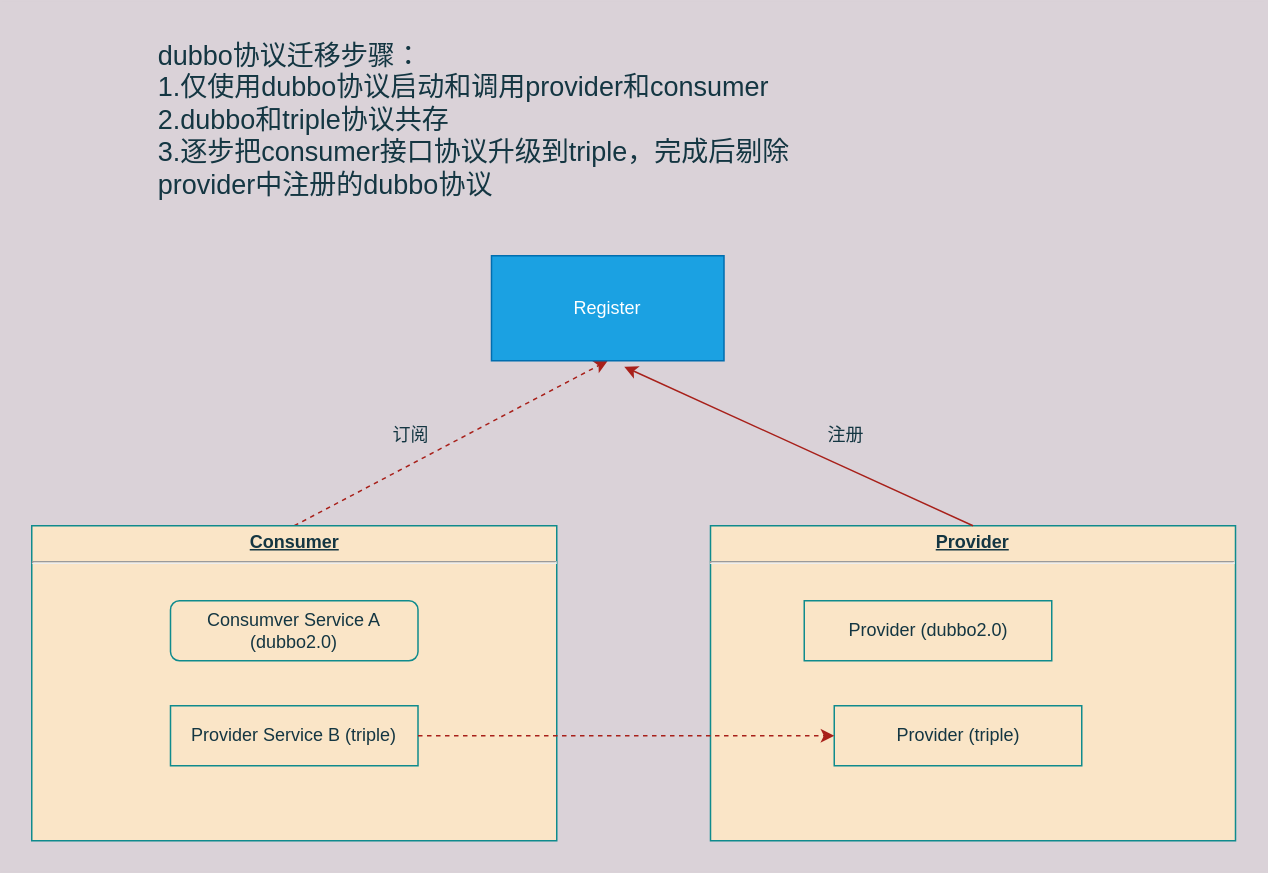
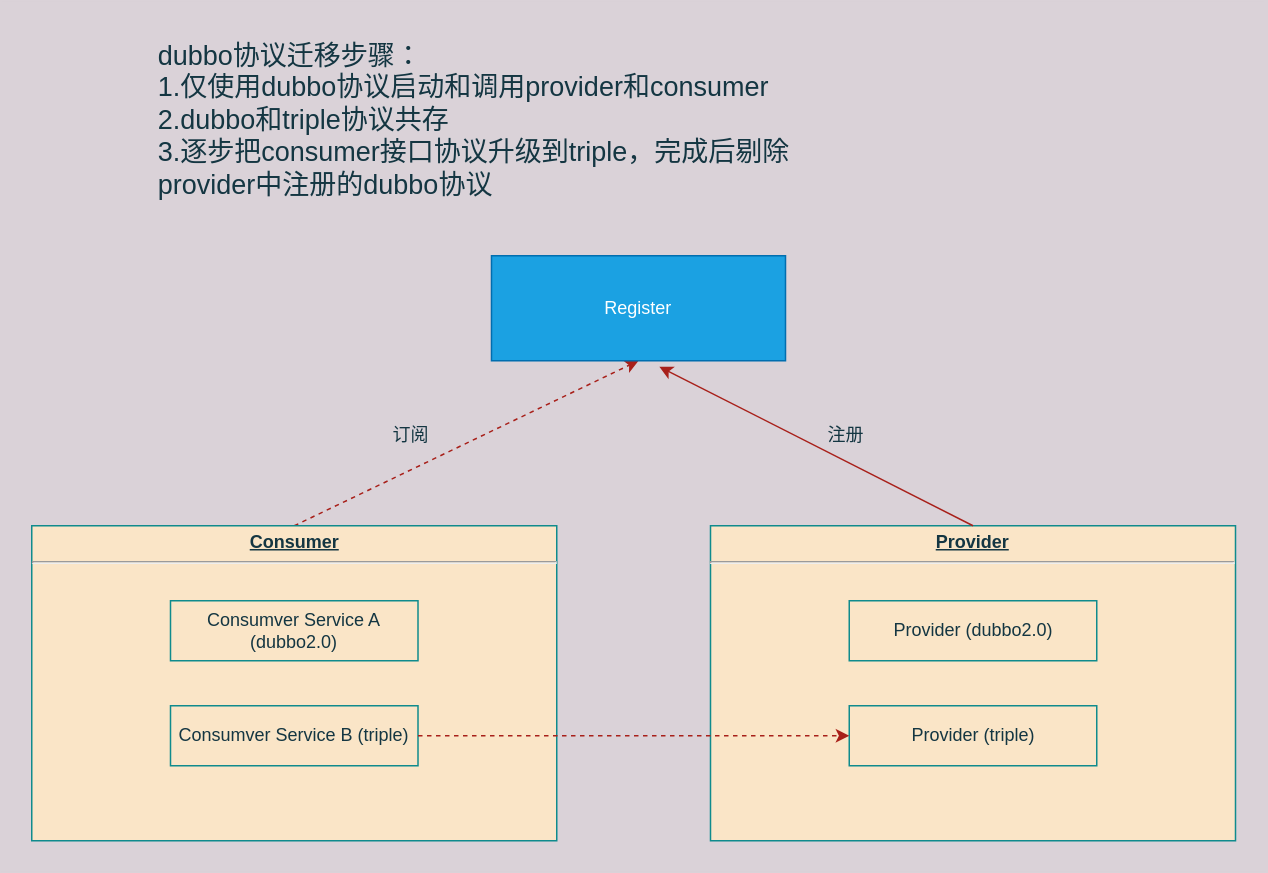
  <mxCell id="0" />
  <mxCell id="1" parent="0" />
  <mxCell id="2" value="&lt;font style=&quot;font-size: 18px&quot;&gt;dubbo协议迁移步骤：&lt;br&gt;1.仅使用dubbo协议启动和调用provider和consumer&lt;br&gt;2.dubbo和triple协议共存&lt;br&gt;3.逐步把consumer接口协议升级到triple，完成后剔除provider中注册的dubbo协议&lt;/font&gt;" style="text;html=1;strokeColor=none;fillColor=none;align=left;verticalAlign=middle;whiteSpace=wrap;rounded=0;fontColor=#143642;" vertex="1" parent="1"><mxGeometry x="103" y="20" width="480" height="120" as="geometry" /></mxCell>
  <mxCell id="3" style="rounded=1;sketch=0;orthogonalLoop=1;jettySize=auto;html=1;exitX=0.5;exitY=0;exitDx=0;exitDy=0;entryX=0.5;entryY=1;entryDx=0;entryDy=0;dashed=1;fontColor=#143642;strokeColor=#A8201A;fillColor=#FAE5C7;" edge="1" parent="1" source="4" target="10"><mxGeometry relative="1" as="geometry" /></mxCell>
  <mxCell id="4" value="&lt;p style=&quot;margin: 0px ; margin-top: 4px ; text-align: center ; text-decoration: underline&quot;&gt;&lt;b&gt;Consumer&lt;/b&gt;&lt;/p&gt;&lt;hr&gt;&lt;p style=&quot;margin: 0px ; margin-left: 8px&quot;&gt;&lt;br&gt;&lt;/p&gt;" style="verticalAlign=top;align=left;overflow=fill;fontSize=12;fontFamily=Helvetica;html=1;startSize=26;fillColor=#FAE5C7;strokeColor=#0F8B8D;fontColor=#143642;" vertex="1" parent="1"><mxGeometry x="20.5" y="350" width="350" height="210" as="geometry" /></mxCell>
- <mxCell id="5" value="Consumver Service A (dubbo2.0)" style="whiteSpace=wrap;html=1;startSize=26;fillColor=none;strokeColor=#0F8B8D;fontColor=#143642;rounded=1;" vertex="1" parent="1"><mxGeometry x="113" y="400" width="165" height="40" as="geometry" /></mxCell>
- <mxCell id="6" value="Provider Service B (triple)" style="rounded=0;whiteSpace=wrap;html=1;startSize=26;fillColor=none;strokeColor=#0F8B8D;fontColor=#143642;" vertex="1" parent="1"><mxGeometry x="113" y="470" width="165" height="40" as="geometry" /></mxCell>
+ <mxCell id="5" value="Consumver Service A (dubbo2.0)" style="rounded=0;whiteSpace=wrap;html=1;startSize=26;fillColor=none;strokeColor=#0F8B8D;fontColor=#143642;" vertex="1" parent="1"><mxGeometry x="113" y="400" width="165" height="40" as="geometry" /></mxCell>
+ <mxCell id="6" value="Consumver Service B (triple)" style="rounded=0;whiteSpace=wrap;html=1;startSize=26;fillColor=none;strokeColor=#0F8B8D;fontColor=#143642;" vertex="1" parent="1"><mxGeometry x="113" y="470" width="165" height="40" as="geometry" /></mxCell>
  <mxCell id="7" value="&lt;p style=&quot;margin: 0px ; margin-top: 4px ; text-align: center ; text-decoration: underline&quot;&gt;&lt;b&gt;Provider&lt;/b&gt;&lt;/p&gt;&lt;hr&gt;&lt;p style=&quot;margin: 0px ; margin-left: 8px&quot;&gt;&lt;br&gt;&lt;/p&gt;" style="verticalAlign=top;align=left;overflow=fill;fontSize=12;fontFamily=Helvetica;html=1;startSize=26;fillColor=#FAE5C7;strokeColor=#0F8B8D;fontColor=#143642;" vertex="1" parent="1"><mxGeometry x="473" y="350" width="350" height="210" as="geometry" /></mxCell>
- <mxCell id="8" value="Provider (dubbo2.0)" style="rounded=0;whiteSpace=wrap;html=1;startSize=26;fillColor=none;strokeColor=#0F8B8D;fontColor=#143642;" vertex="1" parent="1"><mxGeometry x="535.5" y="400" width="165" height="40" as="geometry" /></mxCell>
- <mxCell id="9" value="Provider (triple)" style="rounded=0;whiteSpace=wrap;html=1;startSize=26;fillColor=none;strokeColor=#0F8B8D;fontColor=#143642;" vertex="1" parent="1"><mxGeometry x="555.5" y="470" width="165" height="40" as="geometry" /></mxCell>
- <mxCell id="10" value="Register" style="rounded=0;whiteSpace=wrap;html=1;sketch=0;fontColor=#ffffff;strokeColor=#006EAF;fillColor=#1ba1e2;" vertex="1" parent="1"><mxGeometry x="327" y="170" width="155" height="70" as="geometry" /></mxCell>
+ <mxCell id="8" value="Provider (dubbo2.0)" style="rounded=0;whiteSpace=wrap;html=1;startSize=26;fillColor=none;strokeColor=#0F8B8D;fontColor=#143642;" vertex="1" parent="1"><mxGeometry x="565.5" y="400" width="165" height="40" as="geometry" /></mxCell>
+ <mxCell id="9" value="Provider (triple)" style="rounded=0;whiteSpace=wrap;html=1;startSize=26;fillColor=none;strokeColor=#0F8B8D;fontColor=#143642;" vertex="1" parent="1"><mxGeometry x="565.5" y="470" width="165" height="40" as="geometry" /></mxCell>
+ <mxCell id="10" value="Register" style="rounded=0;whiteSpace=wrap;html=1;sketch=0;fontColor=#ffffff;strokeColor=#006EAF;fillColor=#1ba1e2;" vertex="1" parent="1"><mxGeometry x="327" y="170" width="196" height="70" as="geometry" /></mxCell>
  <mxCell id="11" value="" style="endArrow=classic;html=1;fontColor=#143642;strokeColor=#A8201A;fillColor=#FAE5C7;exitX=0.5;exitY=0;exitDx=0;exitDy=0;entryX=0.571;entryY=1.057;entryDx=0;entryDy=0;entryPerimeter=0;dashed=0;" edge="1" parent="1" source="7" target="10"><mxGeometry width="50" height="50" relative="1" as="geometry"><mxPoint x="433" y="290" as="sourcePoint" /><mxPoint x="483" y="240" as="targetPoint" /></mxGeometry></mxCell>
  <mxCell id="12" value="注册" style="text;html=1;align=center;verticalAlign=middle;resizable=0;points=[];autosize=1;strokeColor=none;fillColor=none;fontColor=#143642;" vertex="1" parent="1"><mxGeometry x="543" y="280" width="40" height="20" as="geometry" /></mxCell>
  <mxCell id="13" value="订阅" style="text;html=1;align=center;verticalAlign=middle;resizable=0;points=[];autosize=1;strokeColor=none;fillColor=none;fontColor=#143642;" vertex="1" parent="1"><mxGeometry x="253" y="280" width="40" height="20" as="geometry" /></mxCell>
  <mxCell id="14" style="edgeStyle=none;rounded=1;sketch=0;orthogonalLoop=1;jettySize=auto;html=1;exitX=1;exitY=0.5;exitDx=0;exitDy=0;entryX=0;entryY=0.5;entryDx=0;entryDy=0;dashed=1;fontColor=#143642;strokeColor=#A8201A;fillColor=#FAE5C7;" edge="1" parent="1" source="6" target="9"><mxGeometry relative="1" as="geometry" /></mxCell>
